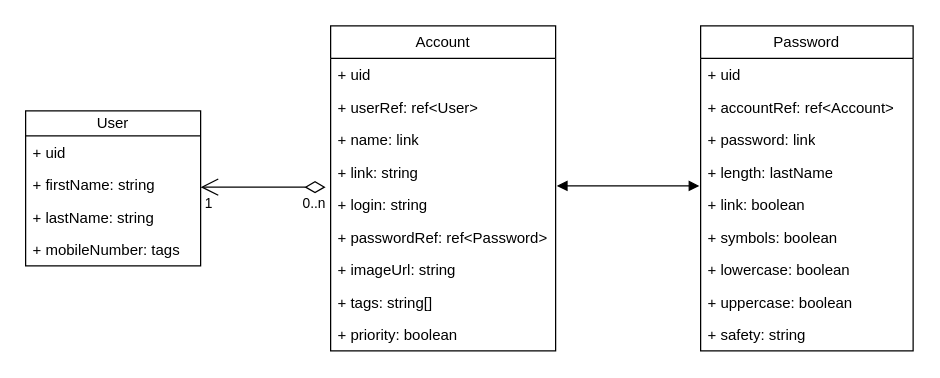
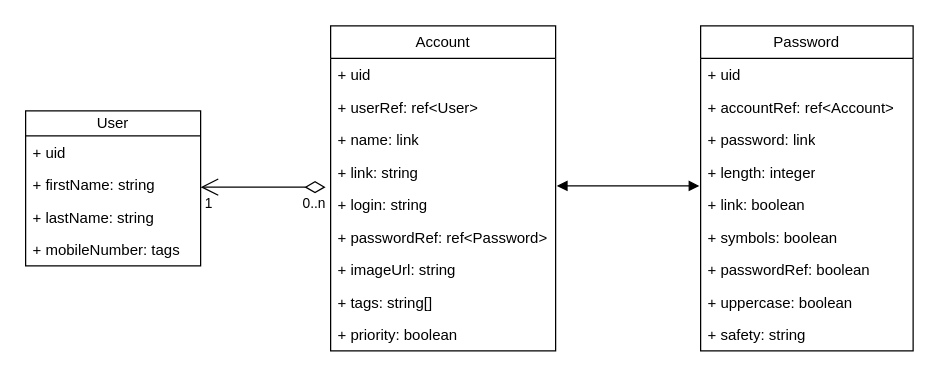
  <mxCell id="0" />
  <mxCell id="1" parent="0" />
  <mxCell id="2" value="" style="endArrow=block;startArrow=block;endFill=1;startFill=1;html=1;rounded=0;" edge="1" parent="1"><mxGeometry width="160" relative="1" as="geometry"><mxPoint x="445" y="148" as="sourcePoint" /><mxPoint x="559" y="148" as="targetPoint" /></mxGeometry></mxCell>
  <mxCell id="3" value="User" style="swimlane;fontStyle=0;childLayout=stackLayout;horizontal=1;startSize=20;fillColor=none;horizontalStack=0;resizeParent=1;resizeParentMax=0;resizeLast=0;collapsible=1;marginBottom=0;whiteSpace=wrap;html=1;strokeColor=default;" vertex="1" parent="1"><mxGeometry x="20" y="88" width="140" height="124" as="geometry"><mxRectangle x="130" y="300" width="70" height="30" as="alternateBounds" /></mxGeometry></mxCell>
  <mxCell id="4" value="+ uid" style="text;strokeColor=none;fillColor=none;align=left;verticalAlign=top;spacingLeft=4;spacingRight=4;overflow=hidden;rotatable=0;points=[[0,0.5],[1,0.5]];portConstraint=eastwest;whiteSpace=wrap;html=1;" vertex="1" parent="3"><mxGeometry y="20" width="140" height="26" as="geometry" /></mxCell>
  <mxCell id="5" value="+ firstName: string" style="text;strokeColor=none;fillColor=none;align=left;verticalAlign=top;spacingLeft=4;spacingRight=4;overflow=hidden;rotatable=0;points=[[0,0.5],[1,0.5]];portConstraint=eastwest;whiteSpace=wrap;html=1;" vertex="1" parent="3"><mxGeometry y="46" width="140" height="26" as="geometry" /></mxCell>
  <mxCell id="6" value="+ lastName: string" style="text;strokeColor=none;fillColor=none;align=left;verticalAlign=top;spacingLeft=4;spacingRight=4;overflow=hidden;rotatable=0;points=[[0,0.5],[1,0.5]];portConstraint=eastwest;whiteSpace=wrap;html=1;" vertex="1" parent="3"><mxGeometry y="72" width="140" height="26" as="geometry" /></mxCell>
  <mxCell id="7" value="+ mobileNumber: tags" style="text;strokeColor=none;fillColor=none;align=left;verticalAlign=top;spacingLeft=4;spacingRight=4;overflow=hidden;rotatable=0;points=[[0,0.5],[1,0.5]];portConstraint=eastwest;whiteSpace=wrap;html=1;" vertex="1" parent="3"><mxGeometry y="98" width="140" height="26" as="geometry" /></mxCell>
  <mxCell id="8" value="Password" style="swimlane;fontStyle=0;childLayout=stackLayout;horizontal=1;startSize=26;fillColor=none;horizontalStack=0;resizeParent=1;resizeParentMax=0;resizeLast=0;collapsible=1;marginBottom=0;whiteSpace=wrap;html=1;" vertex="1" parent="1"><mxGeometry x="560" y="20" width="170" height="260" as="geometry" /></mxCell>
  <mxCell id="9" value="+ uid" style="text;strokeColor=none;fillColor=none;align=left;verticalAlign=top;spacingLeft=4;spacingRight=4;overflow=hidden;rotatable=0;points=[[0,0.5],[1,0.5]];portConstraint=eastwest;whiteSpace=wrap;html=1;" vertex="1" parent="8"><mxGeometry y="26" width="170" height="26" as="geometry" /></mxCell>
  <mxCell id="10" value="+ accountRef: ref&amp;lt;Account&amp;gt;" style="text;strokeColor=none;fillColor=none;align=left;verticalAlign=top;spacingLeft=4;spacingRight=4;overflow=hidden;rotatable=0;points=[[0,0.5],[1,0.5]];portConstraint=eastwest;whiteSpace=wrap;html=1;" vertex="1" parent="8"><mxGeometry y="52" width="170" height="26" as="geometry" /></mxCell>
  <mxCell id="11" value="+ password: link" style="text;strokeColor=none;fillColor=none;align=left;verticalAlign=top;spacingLeft=4;spacingRight=4;overflow=hidden;rotatable=0;points=[[0,0.5],[1,0.5]];portConstraint=eastwest;whiteSpace=wrap;html=1;" vertex="1" parent="8"><mxGeometry y="78" width="170" height="26" as="geometry" /></mxCell>
- <mxCell id="12" value="+ length: lastName" style="text;strokeColor=none;fillColor=none;align=left;verticalAlign=top;spacingLeft=4;spacingRight=4;overflow=hidden;rotatable=0;points=[[0,0.5],[1,0.5]];portConstraint=eastwest;whiteSpace=wrap;html=1;" vertex="1" parent="8"><mxGeometry y="104" width="170" height="26" as="geometry" /></mxCell>
+ <mxCell id="12" value="+ length: integer" style="text;strokeColor=none;fillColor=none;align=left;verticalAlign=top;spacingLeft=4;spacingRight=4;overflow=hidden;rotatable=0;points=[[0,0.5],[1,0.5]];portConstraint=eastwest;whiteSpace=wrap;html=1;" vertex="1" parent="8"><mxGeometry y="104" width="170" height="26" as="geometry" /></mxCell>
  <mxCell id="13" value="+ link: boolean" style="text;strokeColor=none;fillColor=none;align=left;verticalAlign=top;spacingLeft=4;spacingRight=4;overflow=hidden;rotatable=0;points=[[0,0.5],[1,0.5]];portConstraint=eastwest;whiteSpace=wrap;html=1;" vertex="1" parent="8"><mxGeometry y="130" width="170" height="26" as="geometry" /></mxCell>
  <mxCell id="14" value="+ symbols: boolean" style="text;strokeColor=none;fillColor=none;align=left;verticalAlign=top;spacingLeft=4;spacingRight=4;overflow=hidden;rotatable=0;points=[[0,0.5],[1,0.5]];portConstraint=eastwest;whiteSpace=wrap;html=1;" vertex="1" parent="8"><mxGeometry y="156" width="170" height="26" as="geometry" /></mxCell>
- <mxCell id="15" value="+ lowercase: boolean" style="text;strokeColor=none;fillColor=none;align=left;verticalAlign=top;spacingLeft=4;spacingRight=4;overflow=hidden;rotatable=0;points=[[0,0.5],[1,0.5]];portConstraint=eastwest;whiteSpace=wrap;html=1;" vertex="1" parent="8"><mxGeometry y="182" width="170" height="26" as="geometry" /></mxCell>
+ <mxCell id="15" value="+ passwordRef: boolean" style="text;strokeColor=none;fillColor=none;align=left;verticalAlign=top;spacingLeft=4;spacingRight=4;overflow=hidden;rotatable=0;points=[[0,0.5],[1,0.5]];portConstraint=eastwest;whiteSpace=wrap;html=1;" vertex="1" parent="8"><mxGeometry y="182" width="170" height="26" as="geometry" /></mxCell>
  <mxCell id="16" value="+ uppercase: boolean" style="text;strokeColor=none;fillColor=none;align=left;verticalAlign=top;spacingLeft=4;spacingRight=4;overflow=hidden;rotatable=0;points=[[0,0.5],[1,0.5]];portConstraint=eastwest;whiteSpace=wrap;html=1;" vertex="1" parent="8"><mxGeometry y="208" width="170" height="26" as="geometry" /></mxCell>
  <mxCell id="17" value="+ safety: string" style="text;strokeColor=none;fillColor=none;align=left;verticalAlign=top;spacingLeft=4;spacingRight=4;overflow=hidden;rotatable=0;points=[[0,0.5],[1,0.5]];portConstraint=eastwest;whiteSpace=wrap;html=1;" vertex="1" parent="8"><mxGeometry y="234" width="170" height="26" as="geometry" /></mxCell>
  <mxCell id="18" value="Account" style="swimlane;fontStyle=0;childLayout=stackLayout;horizontal=1;startSize=26;fillColor=none;horizontalStack=0;resizeParent=1;resizeParentMax=0;resizeLast=0;collapsible=1;marginBottom=0;whiteSpace=wrap;html=1;" vertex="1" parent="1"><mxGeometry x="264" y="20" width="180" height="260" as="geometry" /></mxCell>
  <mxCell id="19" value="+ uid" style="text;strokeColor=none;fillColor=none;align=left;verticalAlign=top;spacingLeft=4;spacingRight=4;overflow=hidden;rotatable=0;points=[[0,0.5],[1,0.5]];portConstraint=eastwest;whiteSpace=wrap;html=1;" vertex="1" parent="18"><mxGeometry y="26" width="180" height="26" as="geometry" /></mxCell>
  <mxCell id="20" value="+ userRef: ref&amp;lt;User&amp;gt;" style="text;strokeColor=none;fillColor=none;align=left;verticalAlign=top;spacingLeft=4;spacingRight=4;overflow=hidden;rotatable=0;points=[[0,0.5],[1,0.5]];portConstraint=eastwest;whiteSpace=wrap;html=1;" vertex="1" parent="18"><mxGeometry y="52" width="180" height="26" as="geometry" /></mxCell>
  <mxCell id="21" value="+ name: link" style="text;strokeColor=none;fillColor=none;align=left;verticalAlign=top;spacingLeft=4;spacingRight=4;overflow=hidden;rotatable=0;points=[[0,0.5],[1,0.5]];portConstraint=eastwest;whiteSpace=wrap;html=1;" vertex="1" parent="18"><mxGeometry y="78" width="180" height="26" as="geometry" /></mxCell>
  <mxCell id="22" value="+ link: string" style="text;strokeColor=none;fillColor=none;align=left;verticalAlign=top;spacingLeft=4;spacingRight=4;overflow=hidden;rotatable=0;points=[[0,0.5],[1,0.5]];portConstraint=eastwest;whiteSpace=wrap;html=1;" vertex="1" parent="18"><mxGeometry y="104" width="180" height="26" as="geometry" /></mxCell>
  <mxCell id="23" value="+ login: string" style="text;strokeColor=none;fillColor=none;align=left;verticalAlign=top;spacingLeft=4;spacingRight=4;overflow=hidden;rotatable=0;points=[[0,0.5],[1,0.5]];portConstraint=eastwest;whiteSpace=wrap;html=1;" vertex="1" parent="18"><mxGeometry y="130" width="180" height="26" as="geometry" /></mxCell>
  <mxCell id="24" value="+ passwordRef: ref&amp;lt;Password&amp;gt;" style="text;strokeColor=none;fillColor=none;align=left;verticalAlign=top;spacingLeft=4;spacingRight=4;overflow=hidden;rotatable=0;points=[[0,0.5],[1,0.5]];portConstraint=eastwest;whiteSpace=wrap;html=1;" vertex="1" parent="18"><mxGeometry y="156" width="180" height="26" as="geometry" /></mxCell>
  <mxCell id="25" value="&lt;div&gt;&lt;span style=&quot;background-color: initial;&quot;&gt;+ imageUrl: string&lt;/span&gt;&lt;br&gt;&lt;/div&gt;" style="text;strokeColor=none;fillColor=none;align=left;verticalAlign=top;spacingLeft=4;spacingRight=4;overflow=hidden;rotatable=0;points=[[0,0.5],[1,0.5]];portConstraint=eastwest;whiteSpace=wrap;html=1;" vertex="1" parent="18"><mxGeometry y="182" width="180" height="26" as="geometry" /></mxCell>
  <mxCell id="26" value="&lt;div&gt;&lt;span style=&quot;background-color: initial;&quot;&gt;+ tags: string[]&lt;/span&gt;&lt;br&gt;&lt;/div&gt;" style="text;strokeColor=none;fillColor=none;align=left;verticalAlign=top;spacingLeft=4;spacingRight=4;overflow=hidden;rotatable=0;points=[[0,0.5],[1,0.5]];portConstraint=eastwest;whiteSpace=wrap;html=1;" vertex="1" parent="18"><mxGeometry y="208" width="180" height="26" as="geometry" /></mxCell>
  <mxCell id="27" value="&lt;div&gt;&lt;span style=&quot;background-color: initial;&quot;&gt;+ priority: boolean&lt;/span&gt;&lt;br&gt;&lt;/div&gt;" style="text;strokeColor=none;fillColor=none;align=left;verticalAlign=top;spacingLeft=4;spacingRight=4;overflow=hidden;rotatable=0;points=[[0,0.5],[1,0.5]];portConstraint=eastwest;whiteSpace=wrap;html=1;" vertex="1" parent="18"><mxGeometry y="234" width="180" height="26" as="geometry" /></mxCell>
  <mxCell id="28" value="" style="endArrow=open;html=1;endSize=12;startArrow=diamondThin;startSize=14;startFill=0;edgeStyle=orthogonalEdgeStyle;rounded=0;" edge="1" parent="1"><mxGeometry relative="1" as="geometry"><mxPoint x="260" y="149" as="sourcePoint" /><mxPoint x="160" y="149" as="targetPoint" /></mxGeometry></mxCell>
  <mxCell id="29" value="0..n" style="edgeLabel;resizable=0;html=1;align=left;verticalAlign=top;" connectable="0" vertex="1" parent="28"><mxGeometry x="-1" relative="1" as="geometry"><mxPoint x="-20" as="offset" /></mxGeometry></mxCell>
  <mxCell id="30" value="1" style="edgeLabel;resizable=0;html=1;align=right;verticalAlign=top;" connectable="0" vertex="1" parent="28"><mxGeometry x="1" relative="1" as="geometry"><mxPoint x="10" as="offset" /></mxGeometry></mxCell>
